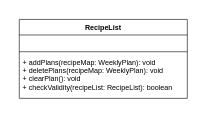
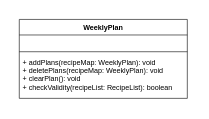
  <mxCell id="0" />
  <mxCell id="1" parent="0" />
  <mxCell id="2" value="" style="rounded=0;whiteSpace=wrap;html=1;strokeColor=none;" vertex="1" parent="1"><mxGeometry x="20" y="20" width="306" height="157" as="geometry" /></mxCell>
- <mxCell id="3" value="RecipeList" style="swimlane;fontStyle=1;align=center;verticalAlign=top;childLayout=stackLayout;horizontal=1;startSize=26;horizontalStack=0;resizeParent=1;resizeParentMax=0;resizeLast=0;collapsible=1;marginBottom=0;" parent="1" vertex="1"><mxGeometry x="31" y="32" width="281" height="132" as="geometry" /></mxCell>
+ <mxCell id="3" value="WeeklyPlan" style="swimlane;fontStyle=1;align=center;verticalAlign=top;childLayout=stackLayout;horizontal=1;startSize=26;horizontalStack=0;resizeParent=1;resizeParentMax=0;resizeLast=0;collapsible=1;marginBottom=0;" parent="1" vertex="1"><mxGeometry x="31" y="32" width="281" height="132" as="geometry" /></mxCell>
  <mxCell id="4" value=" " style="text;strokeColor=none;fillColor=none;align=left;verticalAlign=top;spacingLeft=4;spacingRight=4;overflow=hidden;rotatable=0;points=[[0,0.5],[1,0.5]];portConstraint=eastwest;" parent="3" vertex="1"><mxGeometry y="26" width="281" height="24" as="geometry" /></mxCell>
  <mxCell id="5" value="" style="line;strokeWidth=1;fillColor=none;align=left;verticalAlign=middle;spacingTop=-1;spacingLeft=3;spacingRight=3;rotatable=0;labelPosition=right;points=[];portConstraint=eastwest;strokeColor=inherit;" parent="3" vertex="1"><mxGeometry y="50" width="281" height="8" as="geometry" /></mxCell>
  <mxCell id="6" value="+ addPlans(recipeMap: WeeklyPlan): void&#10;+ deletePlans(recipeMap: WeeklyPlan): void&#10;+ clearPlan(): void&#10;+ checkValidity(recipeList: RecipeList): boolean" style="text;strokeColor=none;fillColor=none;align=left;verticalAlign=top;spacingLeft=4;spacingRight=4;overflow=hidden;rotatable=0;points=[[0,0.5],[1,0.5]];portConstraint=eastwest;" parent="3" vertex="1"><mxGeometry y="58" width="281" height="74" as="geometry" /></mxCell>
